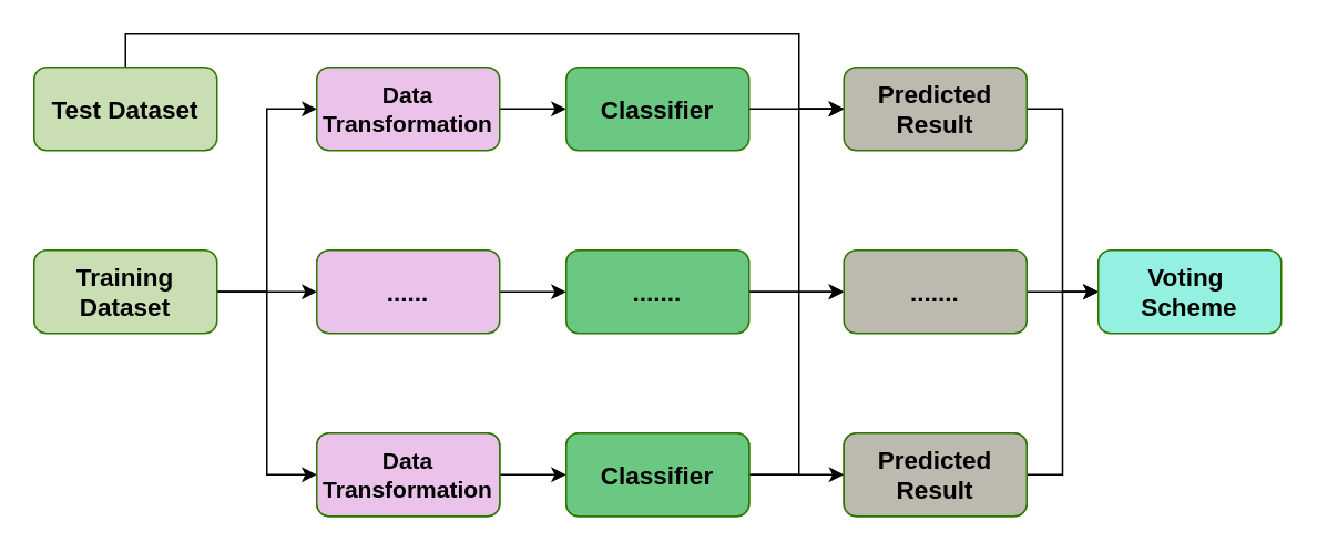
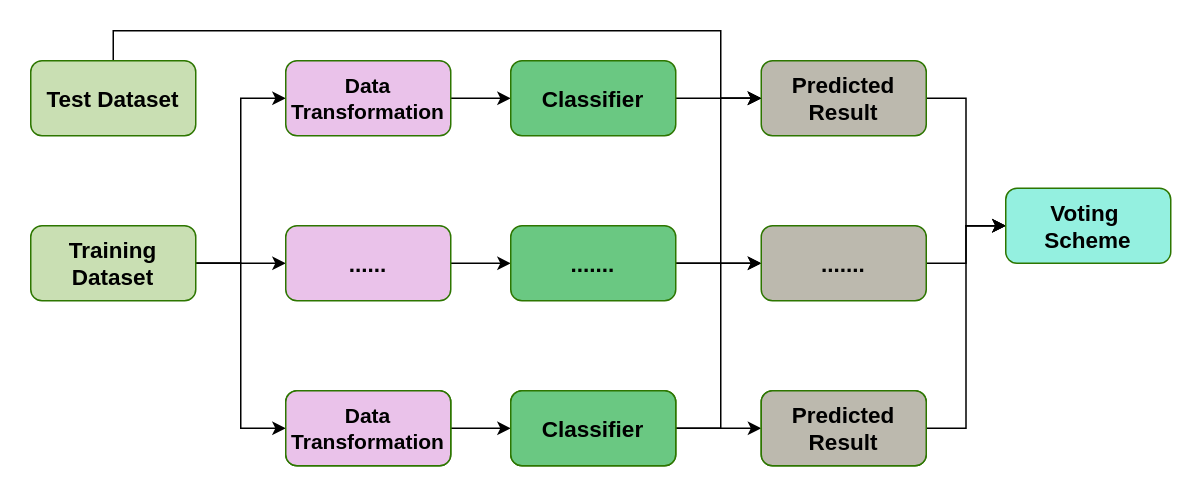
  <mxCell id="0" />
  <mxCell id="1" parent="0" />
  <mxCell id="2" style="edgeStyle=orthogonalEdgeStyle;rounded=0;orthogonalLoop=1;jettySize=auto;html=1;exitX=1;exitY=0.5;exitDx=0;exitDy=0;entryX=0;entryY=0.5;entryDx=0;entryDy=0;" edge="1" parent="1" source="5" target="9"><mxGeometry relative="1" as="geometry"><Array as="points"><mxPoint x="160" y="175" /><mxPoint x="160" y="175" /></Array></mxGeometry></mxCell>
  <mxCell id="3" style="edgeStyle=orthogonalEdgeStyle;rounded=0;orthogonalLoop=1;jettySize=auto;html=1;exitX=1;exitY=0.5;exitDx=0;exitDy=0;entryX=0;entryY=0.5;entryDx=0;entryDy=0;" edge="1" parent="1" source="5" target="11"><mxGeometry relative="1" as="geometry" /></mxCell>
  <mxCell id="4" style="edgeStyle=orthogonalEdgeStyle;rounded=0;orthogonalLoop=1;jettySize=auto;html=1;exitX=1;exitY=0.5;exitDx=0;exitDy=0;entryX=0;entryY=0.5;entryDx=0;entryDy=0;" edge="1" parent="1" source="5" target="7"><mxGeometry relative="1" as="geometry" /></mxCell>
  <mxCell id="5" value="&lt;b&gt;&lt;font color=&quot;#000000&quot; style=&quot;font-size: 15px;&quot;&gt;Training Dataset&lt;/font&gt;&lt;/b&gt;" style="rounded=1;whiteSpace=wrap;html=1;fillColor=#c9dfb3;fontColor=#ffffff;strokeColor=#2D7600;" vertex="1" parent="1"><mxGeometry x="20" y="150" width="110" height="50" as="geometry" /></mxCell>
  <mxCell id="6" style="edgeStyle=orthogonalEdgeStyle;rounded=0;orthogonalLoop=1;jettySize=auto;html=1;exitX=1;exitY=0.5;exitDx=0;exitDy=0;entryX=0;entryY=0.5;entryDx=0;entryDy=0;" edge="1" parent="1" source="7" target="13"><mxGeometry relative="1" as="geometry" /></mxCell>
  <mxCell id="7" value="&lt;b&gt;&lt;font color=&quot;#000000&quot; style=&quot;font-size: 14px;&quot;&gt;Data Transformation&lt;/font&gt;&lt;/b&gt;" style="rounded=1;whiteSpace=wrap;html=1;fillColor=#eac2ea;fontColor=#ffffff;strokeColor=#2D7600;" vertex="1" parent="1"><mxGeometry x="190" y="40" width="110" height="50" as="geometry" /></mxCell>
  <mxCell id="8" style="edgeStyle=orthogonalEdgeStyle;rounded=0;orthogonalLoop=1;jettySize=auto;html=1;exitX=1;exitY=0.5;exitDx=0;exitDy=0;entryX=0;entryY=0.5;entryDx=0;entryDy=0;" edge="1" parent="1" source="9" target="16"><mxGeometry relative="1" as="geometry" /></mxCell>
  <mxCell id="9" value="&lt;b style=&quot;&quot;&gt;&lt;font style=&quot;font-size: 15px;&quot; color=&quot;#000000&quot;&gt;......&lt;/font&gt;&lt;/b&gt;" style="rounded=1;whiteSpace=wrap;html=1;fillColor=#eac2ea;fontColor=#ffffff;strokeColor=#2D7600;" vertex="1" parent="1"><mxGeometry x="190" y="150" width="110" height="50" as="geometry" /></mxCell>
  <mxCell id="10" style="edgeStyle=orthogonalEdgeStyle;rounded=0;orthogonalLoop=1;jettySize=auto;html=1;exitX=1;exitY=0.5;exitDx=0;exitDy=0;" edge="1" parent="1" source="11" target="19"><mxGeometry relative="1" as="geometry" /></mxCell>
  <mxCell id="11" value="&lt;b&gt;&lt;font style=&quot;font-size: 13px;&quot;&gt;Data Transformation&lt;/font&gt;&lt;/b&gt;" style="rounded=1;whiteSpace=wrap;html=1;fillColor=#eac2ea;fontColor=#ffffff;strokeColor=#2D7600;" vertex="1" parent="1"><mxGeometry x="190" y="260" width="110" height="50" as="geometry" /></mxCell>
  <mxCell id="12" style="edgeStyle=orthogonalEdgeStyle;rounded=0;orthogonalLoop=1;jettySize=auto;html=1;exitX=1;exitY=0.5;exitDx=0;exitDy=0;entryX=0;entryY=0.5;entryDx=0;entryDy=0;" edge="1" parent="1" source="13" target="21"><mxGeometry relative="1" as="geometry" /></mxCell>
  <mxCell id="13" value="&lt;b&gt;&lt;font color=&quot;#000000&quot; style=&quot;font-size: 15px;&quot;&gt;Classifier&lt;/font&gt;&lt;/b&gt;" style="rounded=1;whiteSpace=wrap;html=1;fillColor=#6ac882;fontColor=#ffffff;strokeColor=#2D7600;" vertex="1" parent="1"><mxGeometry x="340" y="40" width="110" height="50" as="geometry" /></mxCell>
  <mxCell id="14" style="edgeStyle=orthogonalEdgeStyle;rounded=0;orthogonalLoop=1;jettySize=auto;html=1;exitX=1;exitY=0.5;exitDx=0;exitDy=0;entryX=0;entryY=0.5;entryDx=0;entryDy=0;" edge="1" parent="1" source="16" target="23"><mxGeometry relative="1" as="geometry" /></mxCell>
  <mxCell id="15" style="edgeStyle=orthogonalEdgeStyle;rounded=0;orthogonalLoop=1;jettySize=auto;html=1;exitX=1;exitY=0.5;exitDx=0;exitDy=0;entryX=0;entryY=0.5;entryDx=0;entryDy=0;" edge="1" parent="1" source="16" target="21"><mxGeometry relative="1" as="geometry"><Array as="points"><mxPoint x="480" y="175" /><mxPoint x="480" y="65" /></Array></mxGeometry></mxCell>
  <mxCell id="16" value="&lt;b&gt;&lt;font color=&quot;#000000&quot; style=&quot;font-size: 15px;&quot;&gt;.......&lt;/font&gt;&lt;/b&gt;" style="rounded=1;whiteSpace=wrap;html=1;fillColor=#6ac882;fontColor=#ffffff;strokeColor=#2D7600;" vertex="1" parent="1"><mxGeometry x="340" y="150" width="110" height="50" as="geometry" /></mxCell>
  <mxCell id="17" style="edgeStyle=orthogonalEdgeStyle;rounded=0;orthogonalLoop=1;jettySize=auto;html=1;exitX=1;exitY=0.5;exitDx=0;exitDy=0;entryX=0;entryY=0.5;entryDx=0;entryDy=0;" edge="1" parent="1" source="19" target="25"><mxGeometry relative="1" as="geometry" /></mxCell>
  <mxCell id="18" style="edgeStyle=orthogonalEdgeStyle;rounded=0;orthogonalLoop=1;jettySize=auto;html=1;exitX=1;exitY=0.5;exitDx=0;exitDy=0;entryX=0;entryY=0.5;entryDx=0;entryDy=0;" edge="1" parent="1"><mxGeometry relative="1" as="geometry"><mxPoint x="450" y="285" as="sourcePoint" /><mxPoint x="507" y="175" as="targetPoint" /><Array as="points"><mxPoint x="480" y="285" /><mxPoint x="480" y="175" /></Array></mxGeometry></mxCell>
  <mxCell id="19" value="&lt;b&gt;&lt;font style=&quot;font-size: 13px;&quot;&gt;Classifier&lt;/font&gt;&lt;/b&gt;" style="rounded=1;whiteSpace=wrap;html=1;fillColor=#6ac882;fontColor=#ffffff;strokeColor=#2D7600;" vertex="1" parent="1"><mxGeometry x="340" y="260" width="110" height="50" as="geometry" /></mxCell>
  <mxCell id="20" style="edgeStyle=orthogonalEdgeStyle;rounded=0;orthogonalLoop=1;jettySize=auto;html=1;exitX=1;exitY=0.5;exitDx=0;exitDy=0;entryX=0;entryY=0.5;entryDx=0;entryDy=0;" edge="1" parent="1" source="21" target="26"><mxGeometry relative="1" as="geometry" /></mxCell>
  <mxCell id="21" value="&lt;b&gt;&lt;font color=&quot;#000000&quot; style=&quot;font-size: 15px;&quot;&gt;Predicted Result&lt;/font&gt;&lt;/b&gt;" style="rounded=1;whiteSpace=wrap;html=1;fillColor=#bcb9ae;fontColor=#ffffff;strokeColor=#2D7600;" vertex="1" parent="1"><mxGeometry x="507" y="40" width="110" height="50" as="geometry" /></mxCell>
  <mxCell id="22" style="edgeStyle=orthogonalEdgeStyle;rounded=0;orthogonalLoop=1;jettySize=auto;html=1;exitX=1;exitY=0.5;exitDx=0;exitDy=0;" edge="1" parent="1" source="23" target="26"><mxGeometry relative="1" as="geometry" /></mxCell>
  <mxCell id="23" value="&lt;b style=&quot;&quot;&gt;&lt;font color=&quot;#000000&quot; style=&quot;font-size: 15px;&quot;&gt;.......&lt;/font&gt;&lt;/b&gt;" style="rounded=1;whiteSpace=wrap;html=1;fillColor=#bcb9ae;fontColor=#ffffff;strokeColor=#2D7600;" vertex="1" parent="1"><mxGeometry x="507" y="150" width="110" height="50" as="geometry" /></mxCell>
  <mxCell id="24" style="edgeStyle=orthogonalEdgeStyle;rounded=0;orthogonalLoop=1;jettySize=auto;html=1;exitX=1;exitY=0.5;exitDx=0;exitDy=0;entryX=0;entryY=0.5;entryDx=0;entryDy=0;" edge="1" parent="1" source="25" target="26"><mxGeometry relative="1" as="geometry" /></mxCell>
  <mxCell id="25" value="&lt;b&gt;&lt;font style=&quot;font-size: 13px;&quot;&gt;Predicted Result&lt;/font&gt;&lt;/b&gt;" style="rounded=1;whiteSpace=wrap;html=1;fillColor=#bcb9ae;fontColor=#ffffff;strokeColor=#2D7600;" vertex="1" parent="1"><mxGeometry x="507" y="260" width="110" height="50" as="geometry" /></mxCell>
- <mxCell id="26" value="&lt;b&gt;&lt;font color=&quot;#000000&quot; style=&quot;font-size: 15px;&quot;&gt;Voting&amp;nbsp;&lt;/font&gt;&lt;/b&gt;&lt;div&gt;&lt;b&gt;&lt;font color=&quot;#000000&quot; style=&quot;font-size: 15px;&quot;&gt;Scheme&lt;/font&gt;&lt;/b&gt;&lt;/div&gt;" style="rounded=1;whiteSpace=wrap;html=1;fillColor=#94f0e0;fontColor=#ffffff;strokeColor=#2D7600;" vertex="1" parent="1"><mxGeometry x="660" y="150" width="110" height="50" as="geometry" /></mxCell>
+ <mxCell id="26" value="&lt;b&gt;&lt;font color=&quot;#000000&quot; style=&quot;font-size: 15px;&quot;&gt;Voting&amp;nbsp;&lt;/font&gt;&lt;/b&gt;&lt;div&gt;&lt;b&gt;&lt;font color=&quot;#000000&quot; style=&quot;font-size: 15px;&quot;&gt;Scheme&lt;/font&gt;&lt;/b&gt;&lt;/div&gt;" style="rounded=1;whiteSpace=wrap;html=1;fillColor=#94f0e0;fontColor=#ffffff;strokeColor=#2D7600;" vertex="1" parent="1"><mxGeometry x="670" y="125" width="110" height="50" as="geometry" /></mxCell>
  <mxCell id="27" style="edgeStyle=orthogonalEdgeStyle;rounded=0;orthogonalLoop=1;jettySize=auto;html=1;exitX=0.5;exitY=0;exitDx=0;exitDy=0;entryX=0;entryY=0.5;entryDx=0;entryDy=0;" edge="1" parent="1" source="28" target="21"><mxGeometry relative="1" as="geometry"><Array as="points"><mxPoint x="75" y="20" /><mxPoint x="480" y="20" /><mxPoint x="480" y="65" /></Array></mxGeometry></mxCell>
  <mxCell id="28" value="&lt;b&gt;&lt;font color=&quot;#000000&quot; style=&quot;font-size: 15px;&quot;&gt;Test Dataset&lt;/font&gt;&lt;/b&gt;" style="rounded=1;whiteSpace=wrap;html=1;fillColor=#c9dfb3;fontColor=#ffffff;strokeColor=#2D7600;" vertex="1" parent="1"><mxGeometry x="20" y="40" width="110" height="50" as="geometry" /></mxCell>
  <mxCell id="29" value="&lt;b&gt;&lt;font color=&quot;#000000&quot; style=&quot;font-size: 14px;&quot;&gt;Data Transformation&lt;/font&gt;&lt;/b&gt;" style="rounded=1;whiteSpace=wrap;html=1;fillColor=#eac2ea;fontColor=#ffffff;strokeColor=#2D7600;" vertex="1" parent="1"><mxGeometry x="190" y="260" width="110" height="50" as="geometry" /></mxCell>
  <mxCell id="30" value="&lt;b&gt;&lt;font color=&quot;#000000&quot; style=&quot;font-size: 15px;&quot;&gt;Classifier&lt;/font&gt;&lt;/b&gt;" style="rounded=1;whiteSpace=wrap;html=1;fillColor=#6ac882;fontColor=#ffffff;strokeColor=#2D7600;" vertex="1" parent="1"><mxGeometry x="340" y="260" width="110" height="50" as="geometry" /></mxCell>
  <mxCell id="31" value="&lt;b&gt;&lt;font color=&quot;#000000&quot; style=&quot;font-size: 15px;&quot;&gt;Predicted Result&lt;/font&gt;&lt;/b&gt;" style="rounded=1;whiteSpace=wrap;html=1;fillColor=#bcb9ae;fontColor=#ffffff;strokeColor=#2D7600;" vertex="1" parent="1"><mxGeometry x="507" y="260" width="110" height="50" as="geometry" /></mxCell>
